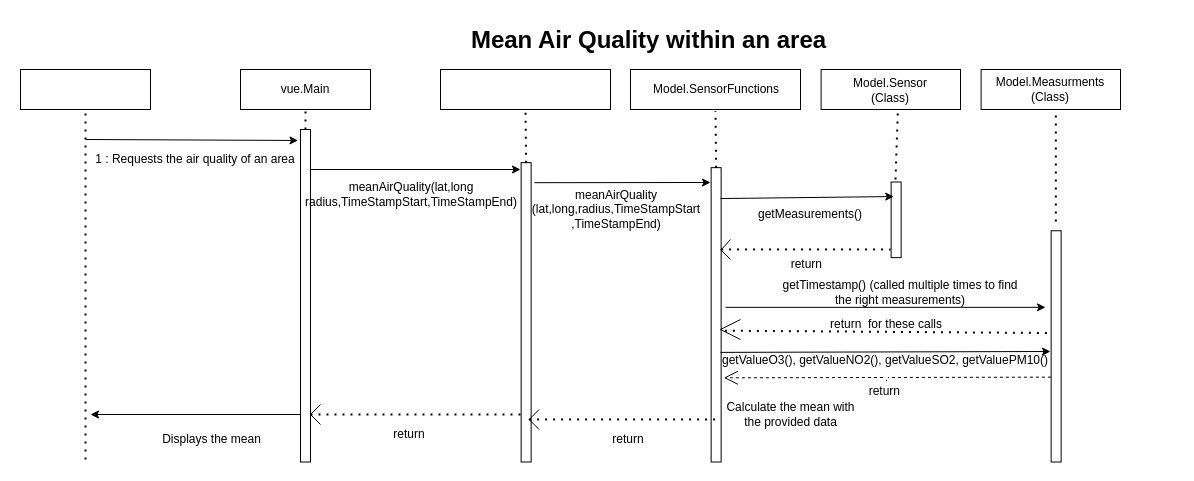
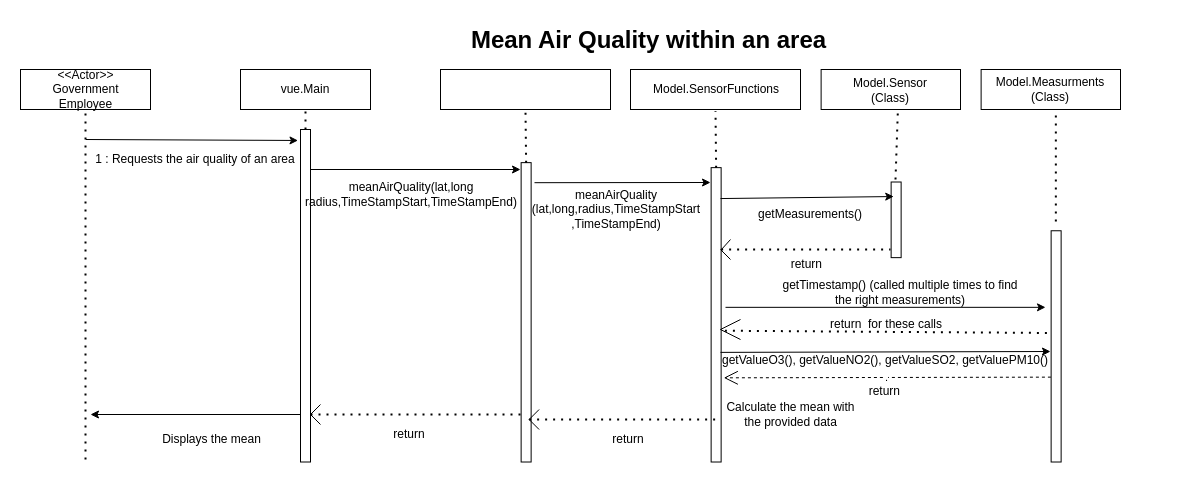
  <mxCell id="0" />
  <mxCell id="1" parent="0" />
  <mxCell id="2" value="" style="rounded=0;whiteSpace=wrap;html=1;" parent="1" vertex="1"><mxGeometry x="240" y="69" width="130" height="40" as="geometry" /></mxCell>
  <mxCell id="3" value="vue.Main" style="text;html=1;strokeColor=none;fillColor=none;align=center;verticalAlign=middle;whiteSpace=wrap;rounded=0;" parent="1" vertex="1"><mxGeometry x="275" y="74" width="60" height="30" as="geometry" /></mxCell>
  <mxCell id="4" value="" style="rounded=0;whiteSpace=wrap;html=1;" parent="1" vertex="1"><mxGeometry x="20" y="69" width="130" height="40" as="geometry" /></mxCell>
+ <mxCell id="5" value="&amp;lt;&amp;lt;Actor&amp;gt;&amp;gt;&lt;br&gt;Government Employee" style="text;html=1;strokeColor=none;fillColor=none;align=center;verticalAlign=middle;whiteSpace=wrap;rounded=0;" parent="1" vertex="1"><mxGeometry x="47.5" y="74" width="75" height="30" as="geometry" /></mxCell>
  <mxCell id="6" value="" style="endArrow=classic;html=1;rounded=0;entryX=0.967;entryY=-0.25;entryDx=0;entryDy=0;entryPerimeter=0;exitX=0.024;exitY=0;exitDx=0;exitDy=0;exitPerimeter=0;" parent="1" target="7" edge="1"><mxGeometry width="50" height="50" relative="1" as="geometry"><mxPoint x="85.28" y="139" as="sourcePoint" /><mxPoint x="220" y="139" as="targetPoint" /></mxGeometry></mxCell>
  <mxCell id="7" value="" style="rounded=0;whiteSpace=wrap;html=1;rotation=-90;" parent="1" vertex="1"><mxGeometry x="138.75" y="290.25" width="332.5" height="10" as="geometry" /></mxCell>
  <mxCell id="8" value="" style="endArrow=classic;html=1;rounded=0;" parent="1" edge="1"><mxGeometry width="50" height="50" relative="1" as="geometry"><mxPoint x="310" y="169" as="sourcePoint" /><mxPoint x="520" y="169" as="targetPoint" /></mxGeometry></mxCell>
  <mxCell id="9" value="meanAirQuality(lat,long&lt;br&gt;radius,TimeStampStart,TimeStampEnd)" style="text;html=1;strokeColor=none;fillColor=none;align=center;verticalAlign=middle;whiteSpace=wrap;rounded=0;" parent="1" vertex="1"><mxGeometry x="380.63" y="179" width="60" height="30" as="geometry" /></mxCell>
  <mxCell id="10" value="" style="endArrow=none;dashed=1;html=1;dashPattern=1 3;strokeWidth=2;rounded=0;" parent="1" edge="1"><mxGeometry width="50" height="50" relative="1" as="geometry"><mxPoint x="310" y="414" as="sourcePoint" /><mxPoint x="520" y="414" as="targetPoint" /></mxGeometry></mxCell>
  <mxCell id="11" value="" style="endArrow=none;html=1;rounded=0;" parent="1" edge="1"><mxGeometry width="50" height="50" relative="1" as="geometry"><mxPoint x="310" y="414" as="sourcePoint" /><mxPoint x="320" y="404" as="targetPoint" /></mxGeometry></mxCell>
  <mxCell id="12" value="" style="endArrow=none;html=1;rounded=0;" parent="1" edge="1"><mxGeometry width="50" height="50" relative="1" as="geometry"><mxPoint x="310" y="414" as="sourcePoint" /><mxPoint x="320" y="424" as="targetPoint" /><Array as="points"><mxPoint x="320" y="424" /></Array></mxGeometry></mxCell>
  <mxCell id="13" value="return" style="text;html=1;strokeColor=none;fillColor=none;align=center;verticalAlign=middle;whiteSpace=wrap;rounded=0;" parent="1" vertex="1"><mxGeometry x="379" y="419" width="60" height="30" as="geometry" /></mxCell>
  <mxCell id="14" value="" style="endArrow=classic;html=1;rounded=0;exitX=0.459;exitY=-0.383;exitDx=0;exitDy=0;exitPerimeter=0;" parent="1" edge="1"><mxGeometry width="50" height="50" relative="1" as="geometry"><mxPoint x="300" y="414" as="sourcePoint" /><mxPoint x="90" y="414" as="targetPoint" /></mxGeometry></mxCell>
  <mxCell id="15" value="Displays the mean" style="text;html=1;strokeColor=none;fillColor=none;align=center;verticalAlign=middle;whiteSpace=wrap;rounded=0;" parent="1" vertex="1"><mxGeometry x="149" y="424" width="125" height="30" as="geometry" /></mxCell>
  <mxCell id="16" value="" style="endArrow=none;dashed=1;html=1;dashPattern=1 3;strokeWidth=2;rounded=0;entryX=0.5;entryY=1;entryDx=0;entryDy=0;" parent="1" target="4" edge="1"><mxGeometry width="50" height="50" relative="1" as="geometry"><mxPoint x="85" y="459" as="sourcePoint" /><mxPoint x="90" y="119" as="targetPoint" /></mxGeometry></mxCell>
  <mxCell id="17" value="1 : Requests the air quality of an area" style="text;html=1;strokeColor=none;fillColor=none;align=center;verticalAlign=middle;whiteSpace=wrap;rounded=0;" parent="1" vertex="1"><mxGeometry x="85" y="144" width="220" height="30" as="geometry" /></mxCell>
  <mxCell id="18" value="" style="endArrow=none;dashed=1;html=1;dashPattern=1 3;strokeWidth=2;rounded=0;entryX=0.5;entryY=1;entryDx=0;entryDy=0;exitX=1;exitY=0.5;exitDx=0;exitDy=0;" parent="1" source="7" target="2" edge="1"><mxGeometry width="50" height="50" relative="1" as="geometry"><mxPoint x="230" y="169" as="sourcePoint" /><mxPoint x="280" y="119" as="targetPoint" /></mxGeometry></mxCell>
  <mxCell id="19" value="" style="rounded=0;whiteSpace=wrap;html=1;" parent="1" vertex="1"><mxGeometry x="440" y="69" width="170" height="40" as="geometry" /></mxCell>
  <mxCell id="20" value="" style="rounded=0;whiteSpace=wrap;html=1;rotation=-90;" parent="1" vertex="1"><mxGeometry x="375.95" y="306.83" width="299.37" height="10" as="geometry" /></mxCell>
  <mxCell id="21" value="" style="endArrow=none;dashed=1;html=1;dashPattern=1 3;strokeWidth=2;rounded=0;exitX=1;exitY=0.5;exitDx=0;exitDy=0;entryX=0.5;entryY=1.036;entryDx=0;entryDy=0;entryPerimeter=0;" parent="1" source="20" target="19" edge="1"><mxGeometry width="50" height="50" relative="1" as="geometry"><mxPoint x="520.62" y="129" as="sourcePoint" /><mxPoint x="570.62" y="79" as="targetPoint" /></mxGeometry></mxCell>
  <mxCell id="22" value="" style="rounded=0;whiteSpace=wrap;html=1;" parent="1" vertex="1"><mxGeometry x="630" y="69" width="170" height="40" as="geometry" /></mxCell>
  <mxCell id="23" value="Model.SensorFunctions" style="text;html=1;strokeColor=none;fillColor=none;align=center;verticalAlign=middle;whiteSpace=wrap;rounded=0;" parent="1" vertex="1"><mxGeometry x="685.62" y="74" width="60" height="30" as="geometry" /></mxCell>
  <mxCell id="24" value="" style="rounded=0;whiteSpace=wrap;html=1;rotation=-90;" parent="1" vertex="1"><mxGeometry x="568.45" y="309.33" width="294.37" height="10" as="geometry" /></mxCell>
  <mxCell id="25" value="Calculate the mean with the provided data" style="text;html=1;strokeColor=none;fillColor=none;align=center;verticalAlign=middle;whiteSpace=wrap;rounded=0;" parent="1" vertex="1"><mxGeometry x="722.82" y="399" width="135" height="30" as="geometry" /></mxCell>
  <mxCell id="26" value="" style="endArrow=none;dashed=1;html=1;dashPattern=1 3;strokeWidth=2;rounded=0;exitX=1;exitY=0.5;exitDx=0;exitDy=0;entryX=0.5;entryY=1.036;entryDx=0;entryDy=0;entryPerimeter=0;" parent="1" source="24" target="22" edge="1"><mxGeometry width="50" height="50" relative="1" as="geometry"><mxPoint x="710.62" y="129" as="sourcePoint" /><mxPoint x="760.62" y="79" as="targetPoint" /></mxGeometry></mxCell>
  <mxCell id="27" value="" style="endArrow=classic;html=1;rounded=0;exitX=0.933;exitY=1.337;exitDx=0;exitDy=0;exitPerimeter=0;" parent="1" source="20" edge="1"><mxGeometry width="50" height="50" relative="1" as="geometry"><mxPoint x="550" y="251.75" as="sourcePoint" /><mxPoint x="710" y="182" as="targetPoint" /></mxGeometry></mxCell>
  <mxCell id="28" value="meanAirQuality&lt;br&gt;(lat,long,radius,TimeStampStart&lt;br&gt;,TimeStampEnd)" style="text;html=1;strokeColor=none;fillColor=none;align=center;verticalAlign=middle;whiteSpace=wrap;rounded=0;" parent="1" vertex="1"><mxGeometry x="545.62" y="194.33" width="140" height="30" as="geometry" /></mxCell>
  <mxCell id="29" value="" style="endArrow=none;dashed=1;html=1;dashPattern=1 3;strokeWidth=2;rounded=0;entryX=0.5;entryY=0;entryDx=0;entryDy=0;" parent="1" edge="1"><mxGeometry width="50" height="50" relative="1" as="geometry"><mxPoint x="528.62" y="419" as="sourcePoint" /><mxPoint x="717.5" y="419" as="targetPoint" /></mxGeometry></mxCell>
  <mxCell id="30" value="" style="endArrow=none;html=1;rounded=0;" parent="1" edge="1"><mxGeometry width="50" height="50" relative="1" as="geometry"><mxPoint x="528.62" y="419" as="sourcePoint" /><mxPoint x="538.62" y="409" as="targetPoint" /></mxGeometry></mxCell>
  <mxCell id="31" value="" style="endArrow=none;html=1;rounded=0;" parent="1" edge="1"><mxGeometry width="50" height="50" relative="1" as="geometry"><mxPoint x="528.62" y="419" as="sourcePoint" /><mxPoint x="538.62" y="429" as="targetPoint" /><Array as="points"><mxPoint x="538.62" y="429" /></Array></mxGeometry></mxCell>
  <mxCell id="32" value="return" style="text;html=1;strokeColor=none;fillColor=none;align=center;verticalAlign=middle;whiteSpace=wrap;rounded=0;" parent="1" vertex="1"><mxGeometry x="597.62" y="424" width="60" height="30" as="geometry" /></mxCell>
  <mxCell id="33" value="" style="rounded=0;whiteSpace=wrap;html=1;rotation=-90;" parent="1" vertex="1"><mxGeometry x="857.82" y="214.33" width="75.63" height="10" as="geometry" /></mxCell>
  <mxCell id="34" value="" style="endArrow=none;dashed=1;html=1;dashPattern=1 3;strokeWidth=2;rounded=0;entryX=0.551;entryY=0.997;entryDx=0;entryDy=0;entryPerimeter=0;" parent="1" target="35" edge="1"><mxGeometry width="50" height="50" relative="1" as="geometry"><mxPoint x="895" y="179" as="sourcePoint" /><mxPoint x="895.35" y="100.88" as="targetPoint" /></mxGeometry></mxCell>
  <mxCell id="35" value="" style="rounded=0;whiteSpace=wrap;html=1;" parent="1" vertex="1"><mxGeometry x="820.62" y="69" width="139.38" height="40" as="geometry" /></mxCell>
  <mxCell id="36" value="Model.Sensor&lt;br&gt;(Class)" style="text;html=1;strokeColor=none;fillColor=none;align=center;verticalAlign=middle;whiteSpace=wrap;rounded=0;" parent="1" vertex="1"><mxGeometry x="860" y="74" width="60.31" height="32.5" as="geometry" /></mxCell>
  <mxCell id="37" value="" style="endArrow=classic;html=1;rounded=0;exitX=0.895;exitY=0.937;exitDx=0;exitDy=0;exitPerimeter=0;entryX=0.808;entryY=0.259;entryDx=0;entryDy=0;entryPerimeter=0;" parent="1" source="24" target="33" edge="1"><mxGeometry width="50" height="50" relative="1" as="geometry"><mxPoint x="732" y="296.12" as="sourcePoint" /><mxPoint x="890" y="297.12" as="targetPoint" /></mxGeometry></mxCell>
  <mxCell id="38" value="getMeasurements()" style="text;html=1;strokeColor=none;fillColor=none;align=center;verticalAlign=middle;whiteSpace=wrap;rounded=0;" parent="1" vertex="1"><mxGeometry x="745" y="199" width="130" height="30" as="geometry" /></mxCell>
  <mxCell id="39" value="" style="rounded=0;whiteSpace=wrap;html=1;rotation=-90;" parent="1" vertex="1"><mxGeometry x="940" y="340.88" width="231.25" height="10" as="geometry" /></mxCell>
  <mxCell id="40" value="" style="endArrow=none;dashed=1;html=1;dashPattern=1 3;strokeWidth=2;rounded=0;" parent="1" edge="1"><mxGeometry width="50" height="50" relative="1" as="geometry"><mxPoint x="1055.35" y="220.88" as="sourcePoint" /><mxPoint x="1055.35" y="100.88" as="targetPoint" /></mxGeometry></mxCell>
  <mxCell id="41" value="" style="rounded=0;whiteSpace=wrap;html=1;" parent="1" vertex="1"><mxGeometry x="980.62" y="69" width="139.38" height="40" as="geometry" /></mxCell>
  <mxCell id="42" value="Model.Measurments&lt;br&gt;(Class)&lt;br&gt;" style="text;html=1;strokeColor=none;fillColor=none;align=center;verticalAlign=middle;whiteSpace=wrap;rounded=0;" parent="1" vertex="1"><mxGeometry x="1020.31" y="74" width="60" height="30" as="geometry" /></mxCell>
  <mxCell id="43" value="" style="endArrow=none;dashed=1;html=1;dashPattern=1 3;strokeWidth=2;rounded=0;" parent="1" edge="1"><mxGeometry width="50" height="50" relative="1" as="geometry"><mxPoint x="720.62" y="249" as="sourcePoint" /><mxPoint x="890" y="249" as="targetPoint" /></mxGeometry></mxCell>
  <mxCell id="44" value="" style="endArrow=none;html=1;rounded=0;exitX=0.722;exitY=1.036;exitDx=0;exitDy=0;exitPerimeter=0;" parent="1" source="24" edge="1"><mxGeometry width="50" height="50" relative="1" as="geometry"><mxPoint x="720.62" y="359" as="sourcePoint" /><mxPoint x="730" y="239" as="targetPoint" /></mxGeometry></mxCell>
  <mxCell id="45" value="" style="endArrow=none;html=1;rounded=0;" parent="1" edge="1"><mxGeometry width="50" height="50" relative="1" as="geometry"><mxPoint x="720" y="249" as="sourcePoint" /><mxPoint x="730" y="259" as="targetPoint" /><Array as="points" /></mxGeometry></mxCell>
  <mxCell id="46" value="return&amp;nbsp;" style="text;html=1;strokeColor=none;fillColor=none;align=center;verticalAlign=middle;whiteSpace=wrap;rounded=0;" parent="1" vertex="1"><mxGeometry x="850.62" y="376" width="70" height="30" as="geometry" /></mxCell>
  <mxCell id="47" value="return&amp;nbsp;" style="text;html=1;strokeColor=none;fillColor=none;align=center;verticalAlign=middle;whiteSpace=wrap;rounded=0;" parent="1" vertex="1"><mxGeometry x="772.5" y="249" width="70" height="30" as="geometry" /></mxCell>
  <mxCell id="48" value="getTimestamp() (called multiple times to find the right measurements)" style="text;html=1;strokeColor=none;fillColor=none;align=center;verticalAlign=middle;whiteSpace=wrap;rounded=0;" parent="1" vertex="1"><mxGeometry x="780.31" y="276.83" width="240" height="30" as="geometry" /></mxCell>
  <mxCell id="49" value="" style="endArrow=classic;html=1;rounded=0;" parent="1" edge="1"><mxGeometry width="50" height="50" relative="1" as="geometry"><mxPoint x="725" y="306.83" as="sourcePoint" /><mxPoint x="1045" y="306.83" as="targetPoint" /></mxGeometry></mxCell>
  <mxCell id="50" value="" style="endArrow=none;dashed=1;html=1;dashPattern=1 3;strokeWidth=2;rounded=0;exitX=0.446;exitY=1.378;exitDx=0;exitDy=0;exitPerimeter=0;entryX=0.558;entryY=-0.207;entryDx=0;entryDy=0;entryPerimeter=0;" parent="1" source="24" target="39" edge="1"><mxGeometry width="50" height="50" relative="1" as="geometry"><mxPoint x="651" y="479" as="sourcePoint" /><mxPoint x="970" y="479" as="targetPoint" /><Array as="points" /></mxGeometry></mxCell>
  <mxCell id="51" value="return&amp;nbsp; for these calls" style="text;html=1;strokeColor=none;fillColor=none;align=center;verticalAlign=middle;whiteSpace=wrap;rounded=0;" parent="1" vertex="1"><mxGeometry x="820.62" y="309.33" width="130" height="30" as="geometry" /></mxCell>
  <mxCell id="52" value="" style="endArrow=none;html=1;rounded=0;" parent="1" edge="1"><mxGeometry width="50" height="50" relative="1" as="geometry"><mxPoint x="720" y="329" as="sourcePoint" /><mxPoint x="740" y="319" as="targetPoint" /></mxGeometry></mxCell>
  <mxCell id="53" value="" style="endArrow=none;html=1;rounded=0;" parent="1" edge="1"><mxGeometry width="50" height="50" relative="1" as="geometry"><mxPoint x="720" y="329" as="sourcePoint" /><mxPoint x="740" y="339" as="targetPoint" /></mxGeometry></mxCell>
  <mxCell id="54" value="" style="endArrow=classic;html=1;rounded=0;" parent="1" edge="1"><mxGeometry width="50" height="50" relative="1" as="geometry"><mxPoint x="720" y="351.88" as="sourcePoint" /><mxPoint x="1050" y="351" as="targetPoint" /></mxGeometry></mxCell>
  <mxCell id="55" value="&lt;div&gt;getValueO3(), getValueNO2(), getValueSO2, getValuePM10()&lt;br&gt;&lt;/div&gt;" style="text;html=1;strokeColor=none;fillColor=none;align=center;verticalAlign=middle;whiteSpace=wrap;rounded=0;" parent="1" vertex="1"><mxGeometry x="720" y="345" width="330" height="30" as="geometry" /></mxCell>
  <mxCell id="56" value="." style="endArrow=open;endSize=12;dashed=1;html=1;rounded=0;entryX=0.286;entryY=1.265;entryDx=0;entryDy=0;entryPerimeter=0;exitX=0.367;exitY=-0.02;exitDx=0;exitDy=0;exitPerimeter=0;" parent="1" source="39" target="24" edge="1"><mxGeometry width="160" relative="1" as="geometry"><mxPoint x="680" y="359" as="sourcePoint" /><mxPoint x="580" y="359" as="targetPoint" /></mxGeometry></mxCell>
  <mxCell id="57" value="Mean Air Quality within an area" style="text;strokeColor=none;fillColor=none;html=1;fontSize=24;fontStyle=1;verticalAlign=middle;align=center;" vertex="1" parent="1"><mxGeometry x="597.62" y="20" width="100" height="40" as="geometry" /></mxCell>
